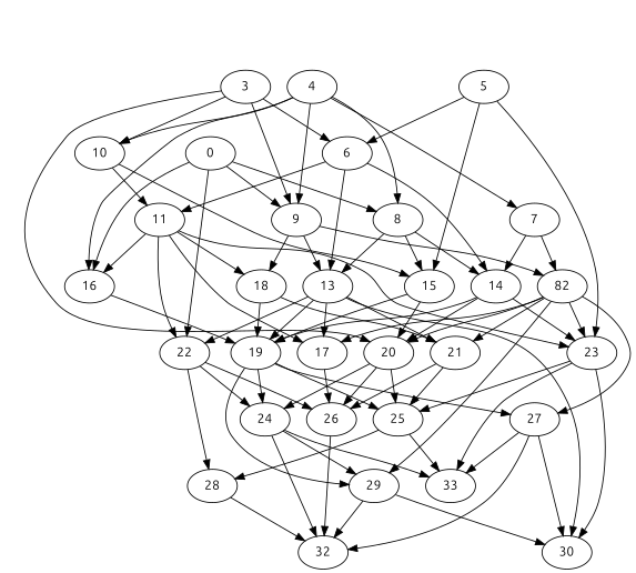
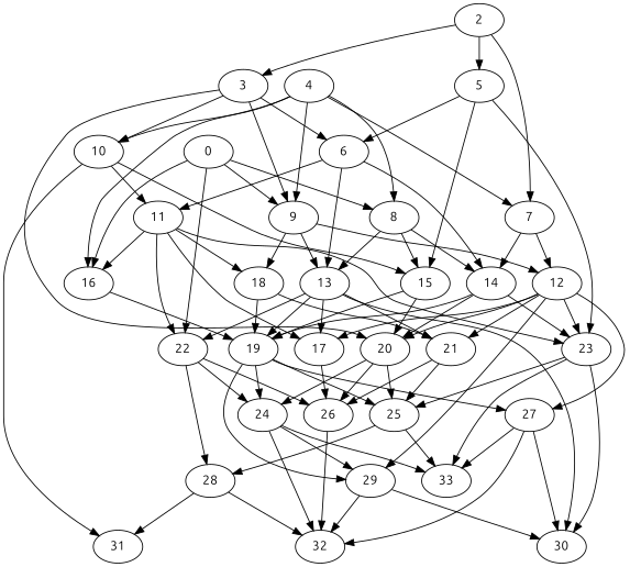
  digraph {
    fontname=Ubuntu
    node [fontname=Ubuntu]
    edge [fontname=Ubuntu]
    24
    33
    32
    29
    4
    9
    7
    16
    10
    8
    13
    18
-   12 [label=82]
+   12
    14
    19
    11
+   31
    15
    30
    22
    17
    21
    23
    27
    20
    26
    28
    25
    6
    3
    0
    5
+   2
    24 -> 33
    24 -> 32
    24 -> 29
    29 -> 32
    29 -> 30
    4 -> 9
    4 -> 7
    4 -> 16
    4 -> 10
    4 -> 8
    9 -> 13
    9 -> 18
    9 -> 12
    7 -> 12
    7 -> 14
    16 -> 19
    10 -> 11
+   10 -> 31
    10 -> 15
    8 -> 13
    8 -> 14
    8 -> 15
    13 -> 19
    13 -> 30
    13 -> 22
    13 -> 17
    13 -> 21
    18 -> 19
    18 -> 21
    12 -> 29
    12 -> 17
    12 -> 21
    12 -> 23
    12 -> 27
    12 -> 20
    14 -> 19
    14 -> 23
    14 -> 20
    19 -> 24
    19 -> 29
    19 -> 27
    19 -> 25
    11 -> 16
    11 -> 18
    11 -> 22
    11 -> 17
    11 -> 23
    15 -> 19
    15 -> 20
    22 -> 24
    22 -> 26
    22 -> 28
    17 -> 26
    21 -> 26
    21 -> 25
    23 -> 33
    23 -> 30
    23 -> 25
    27 -> 33
    27 -> 32
    27 -> 30
    20 -> 24
    20 -> 26
    20 -> 25
    26 -> 32
    28 -> 32
+   28 -> 31
    25 -> 33
    25 -> 28
    6 -> 13
    6 -> 14
    6 -> 11
    3 -> 9
    3 -> 10
    3 -> 20
    3 -> 6
    0 -> 9
    0 -> 16
    0 -> 8
    0 -> 22
    5 -> 15
    5 -> 23
    5 -> 6
+   2 -> 7
+   2 -> 3
+   2 -> 5
  }
